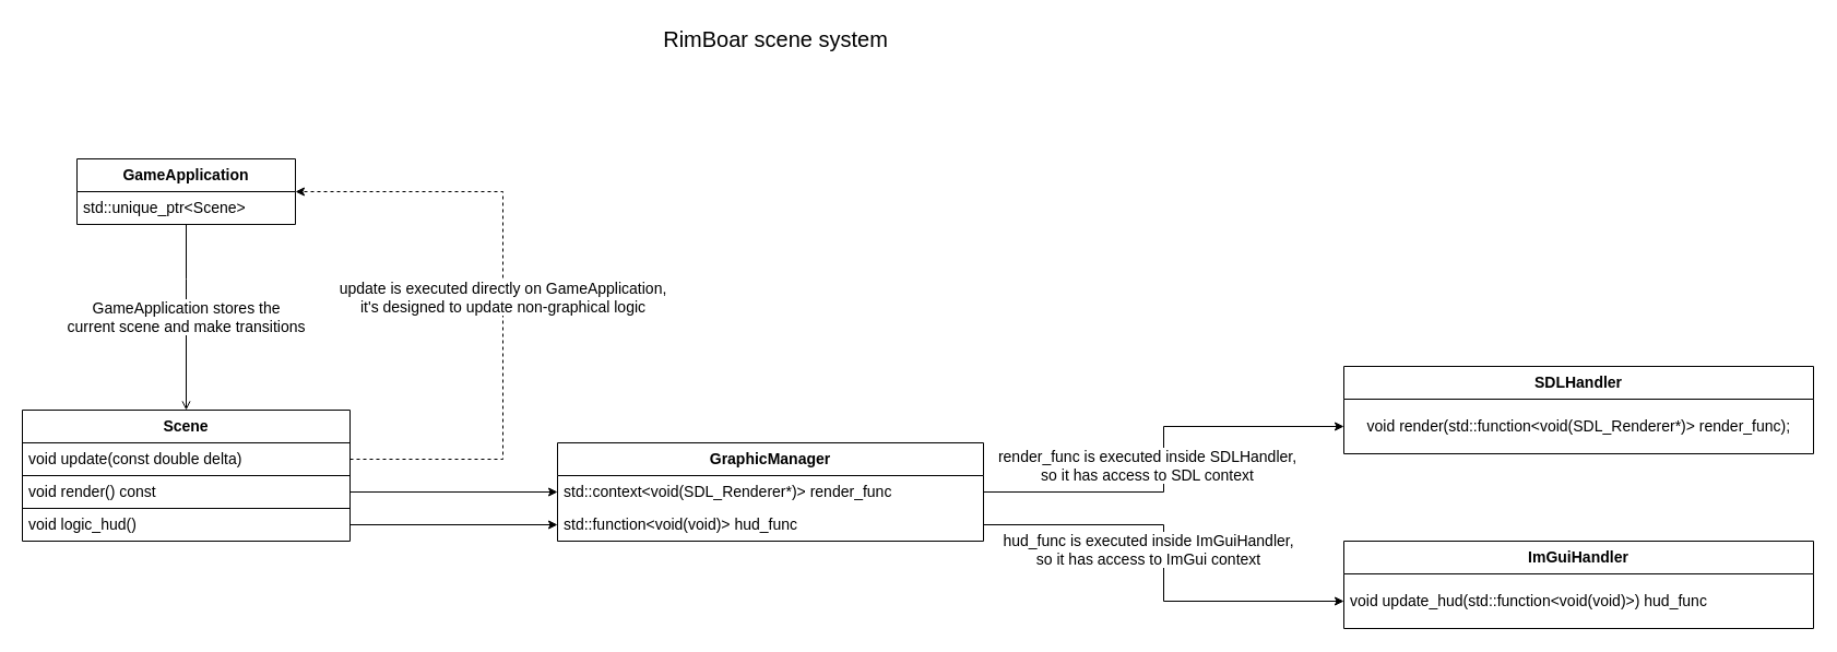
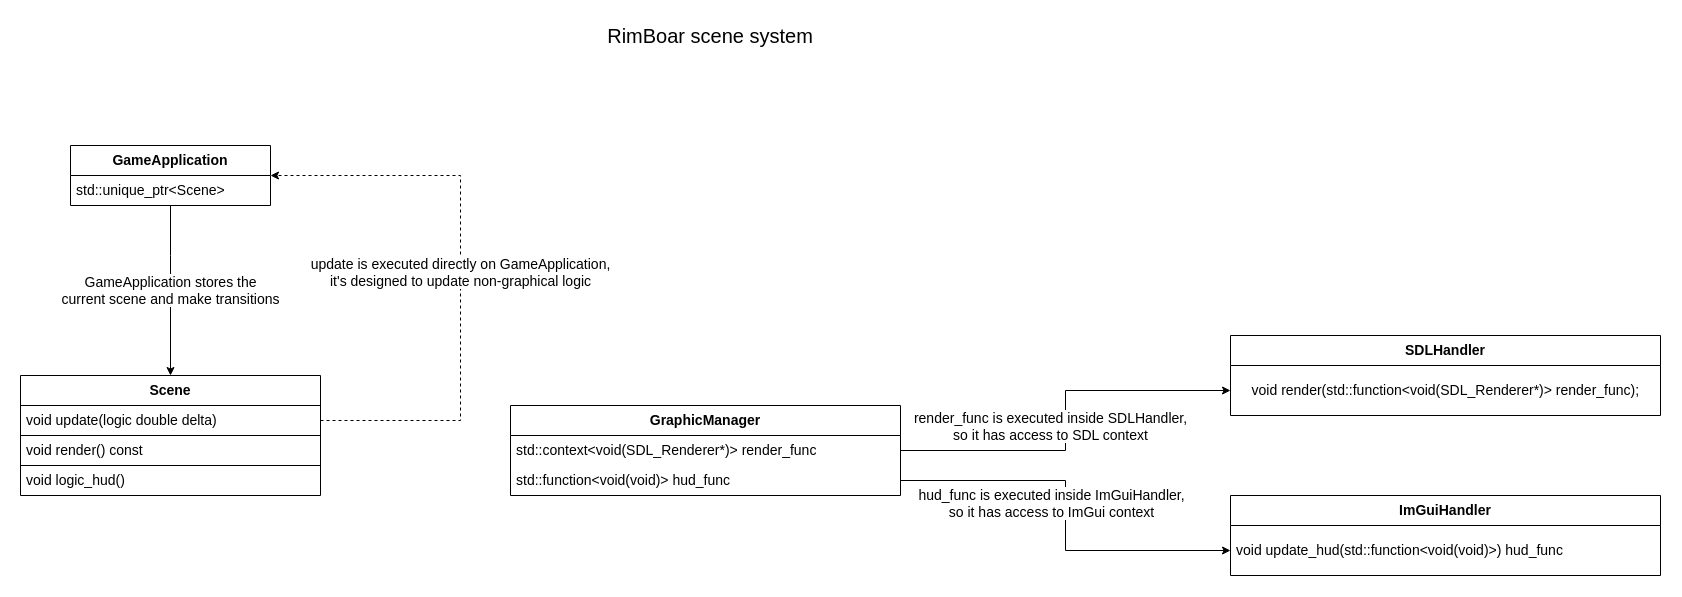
  <mxCell id="0" />
  <mxCell id="1" parent="0" />
  <mxCell id="2" value="Scene" style="swimlane;fontStyle=1;childLayout=stackLayout;horizontal=1;startSize=30;horizontalStack=0;resizeParent=1;resizeParentMax=0;resizeLast=0;collapsible=1;marginBottom=0;whiteSpace=wrap;html=1;fontSize=14;" vertex="1" parent="1"><mxGeometry x="20" y="375" width="300" height="120" as="geometry" /></mxCell>
- <mxCell id="3" value="void update(const double delta)" style="text;strokeColor=default;fillColor=none;align=left;verticalAlign=middle;spacingLeft=4;spacingRight=4;overflow=hidden;points=[[0,0.5],[1,0.5]];portConstraint=eastwest;rotatable=0;whiteSpace=wrap;html=1;fontSize=14;" vertex="1" parent="2"><mxGeometry y="30" width="300" height="30" as="geometry" /></mxCell>
+ <mxCell id="3" value="void update(logic double delta)" style="text;strokeColor=default;fillColor=none;align=left;verticalAlign=middle;spacingLeft=4;spacingRight=4;overflow=hidden;points=[[0,0.5],[1,0.5]];portConstraint=eastwest;rotatable=0;whiteSpace=wrap;html=1;fontSize=14;" vertex="1" parent="2"><mxGeometry y="30" width="300" height="30" as="geometry" /></mxCell>
  <mxCell id="4" value="void render() const" style="text;strokeColor=default;fillColor=none;align=left;verticalAlign=middle;spacingLeft=4;spacingRight=4;overflow=hidden;points=[[0,0.5],[1,0.5]];portConstraint=eastwest;rotatable=0;whiteSpace=wrap;html=1;fontSize=14;" vertex="1" parent="2"><mxGeometry y="60" width="300" height="30" as="geometry" /></mxCell>
  <mxCell id="5" value="void logic_hud()" style="text;strokeColor=none;fillColor=none;align=left;verticalAlign=middle;spacingLeft=4;spacingRight=4;overflow=hidden;points=[[0,0.5],[1,0.5]];portConstraint=eastwest;rotatable=0;whiteSpace=wrap;html=1;fontSize=14;" vertex="1" parent="2"><mxGeometry y="90" width="300" height="30" as="geometry" /></mxCell>
- <mxCell id="6" value="&lt;div&gt;GameApplication stores the&lt;/div&gt;&lt;div&gt;current scene and make transitions&lt;/div&gt;" style="edgeStyle=orthogonalEdgeStyle;rounded=0;orthogonalLoop=1;jettySize=auto;html=1;entryX=0.5;entryY=0;entryDx=0;entryDy=0;fontSize=14;exitX=0.5;exitY=1;exitDx=0;exitDy=0;exitPerimeter=0;endArrow=open;" edge="1" parent="1" source="8" target="2"><mxGeometry x="0.003" relative="1" as="geometry"><Array as="points"><mxPoint x="170" y="255" /><mxPoint x="170" y="255" /></Array><mxPoint as="offset" /></mxGeometry></mxCell>
+ <mxCell id="6" value="&lt;div&gt;GameApplication stores the&lt;/div&gt;&lt;div&gt;current scene and make transitions&lt;/div&gt;" style="edgeStyle=orthogonalEdgeStyle;rounded=0;orthogonalLoop=1;jettySize=auto;html=1;entryX=0.5;entryY=0;entryDx=0;entryDy=0;fontSize=14;exitX=0.5;exitY=1;exitDx=0;exitDy=0;exitPerimeter=0;" edge="1" parent="1" source="8" target="2"><mxGeometry x="0.003" relative="1" as="geometry"><Array as="points"><mxPoint x="170" y="255" /><mxPoint x="170" y="255" /></Array><mxPoint as="offset" /></mxGeometry></mxCell>
  <mxCell id="7" value="GameApplication" style="swimlane;fontStyle=1;childLayout=stackLayout;horizontal=1;startSize=30;horizontalStack=0;resizeParent=1;resizeParentMax=0;resizeLast=0;collapsible=1;marginBottom=0;whiteSpace=wrap;html=1;fontSize=14;" vertex="1" parent="1"><mxGeometry x="70" y="145" width="200" height="60" as="geometry" /></mxCell>
  <mxCell id="8" value="std::unique_ptr&amp;lt;Scene&amp;gt;" style="text;strokeColor=none;fillColor=none;align=left;verticalAlign=middle;spacingLeft=4;spacingRight=4;overflow=hidden;points=[[0,0.5],[1,0.5]];portConstraint=eastwest;rotatable=0;whiteSpace=wrap;html=1;fontSize=14;" vertex="1" parent="7"><mxGeometry y="30" width="200" height="30" as="geometry" /></mxCell>
  <mxCell id="9" style="edgeStyle=orthogonalEdgeStyle;rounded=0;orthogonalLoop=1;jettySize=auto;html=1;exitX=1;exitY=0.5;exitDx=0;exitDy=0;fontSize=14;" edge="1" parent="7" source="8" target="8"><mxGeometry relative="1" as="geometry" /></mxCell>
  <mxCell id="10" value="SDLHandler" style="swimlane;fontStyle=1;childLayout=stackLayout;horizontal=1;startSize=30;horizontalStack=0;resizeParent=1;resizeParentMax=0;resizeLast=0;collapsible=1;marginBottom=0;whiteSpace=wrap;html=1;strokeColor=default;fillColor=none;fontSize=14;" vertex="1" parent="1"><mxGeometry x="1230" y="335" width="430" height="80" as="geometry" /></mxCell>
  <mxCell id="11" value="&amp;nbsp;&amp;nbsp;&amp;nbsp; void render(std::function&amp;lt;void(SDL_Renderer*)&amp;gt; render_func);" style="text;strokeColor=none;fillColor=none;align=left;verticalAlign=middle;spacingLeft=4;spacingRight=4;overflow=hidden;points=[[0,0.5],[1,0.5]];portConstraint=eastwest;rotatable=0;whiteSpace=wrap;html=1;fontSize=14;" vertex="1" parent="10"><mxGeometry y="30" width="430" height="50" as="geometry" /></mxCell>
  <mxCell id="12" value="&lt;div&gt;GraphicManager&lt;/div&gt;" style="swimlane;fontStyle=1;childLayout=stackLayout;horizontal=1;startSize=30;horizontalStack=0;resizeParent=1;resizeParentMax=0;resizeLast=0;collapsible=1;marginBottom=0;whiteSpace=wrap;html=1;strokeColor=default;fontSize=14;fillColor=none;" vertex="1" parent="1"><mxGeometry x="510" y="405" width="390" height="90" as="geometry" /></mxCell>
  <mxCell id="13" value="std::context&amp;lt;void(SDL_Renderer*)&amp;gt; render_func" style="text;strokeColor=none;fillColor=none;align=left;verticalAlign=middle;spacingLeft=4;spacingRight=4;overflow=hidden;points=[[0,0.5],[1,0.5]];portConstraint=eastwest;rotatable=0;whiteSpace=wrap;html=1;fontSize=14;" vertex="1" parent="12"><mxGeometry y="30" width="390" height="30" as="geometry" /></mxCell>
  <mxCell id="14" value="std::function&amp;lt;void(void)&amp;gt; hud_func" style="text;strokeColor=none;fillColor=none;align=left;verticalAlign=middle;spacingLeft=4;spacingRight=4;overflow=hidden;points=[[0,0.5],[1,0.5]];portConstraint=eastwest;rotatable=0;whiteSpace=wrap;html=1;fontSize=14;" vertex="1" parent="12"><mxGeometry y="60" width="390" height="30" as="geometry" /></mxCell>
- <mxCell id="15" style="edgeStyle=orthogonalEdgeStyle;rounded=0;orthogonalLoop=1;jettySize=auto;html=1;entryX=0;entryY=0.5;entryDx=0;entryDy=0;fontSize=14;" edge="1" parent="1" source="4" target="13"><mxGeometry relative="1" as="geometry" /></mxCell>
- <mxCell id="16" style="edgeStyle=orthogonalEdgeStyle;rounded=0;orthogonalLoop=1;jettySize=auto;html=1;entryX=0;entryY=0.5;entryDx=0;entryDy=0;fontSize=14;" edge="1" parent="1" source="5" target="14"><mxGeometry relative="1" as="geometry" /></mxCell>
  <mxCell id="17" value="&lt;div&gt;render_func is executed inside SDLHandler,&lt;/div&gt;&lt;div&gt;so it has access to SDL context&lt;br&gt;&lt;/div&gt;" style="edgeStyle=orthogonalEdgeStyle;rounded=0;orthogonalLoop=1;jettySize=auto;html=1;entryX=0;entryY=0.5;entryDx=0;entryDy=0;fontSize=14;" edge="1" parent="1" source="13" target="11"><mxGeometry x="-0.029" y="15" relative="1" as="geometry"><mxPoint as="offset" /></mxGeometry></mxCell>
  <mxCell id="18" value="ImGuiHandler" style="swimlane;fontStyle=1;childLayout=stackLayout;horizontal=1;startSize=30;horizontalStack=0;resizeParent=1;resizeParentMax=0;resizeLast=0;collapsible=1;marginBottom=0;whiteSpace=wrap;html=1;strokeColor=default;fillColor=none;fontSize=14;" vertex="1" parent="1"><mxGeometry x="1230" y="495" width="430" height="80" as="geometry" /></mxCell>
  <mxCell id="19" value="void update_hud(std::function&amp;lt;void(void)&amp;gt;) hud_func" style="text;strokeColor=none;fillColor=none;align=left;verticalAlign=middle;spacingLeft=4;spacingRight=4;overflow=hidden;points=[[0,0.5],[1,0.5]];portConstraint=eastwest;rotatable=0;whiteSpace=wrap;html=1;fontSize=14;" vertex="1" parent="18"><mxGeometry y="30" width="430" height="50" as="geometry" /></mxCell>
  <mxCell id="20" style="edgeStyle=orthogonalEdgeStyle;rounded=0;orthogonalLoop=1;jettySize=auto;html=1;entryX=0;entryY=0.5;entryDx=0;entryDy=0;fontSize=14;" edge="1" parent="1" source="14" target="19"><mxGeometry relative="1" as="geometry" /></mxCell>
  <mxCell id="21" value="&lt;div&gt;hud_func is executed inside ImGuiHandler,&lt;/div&gt;&lt;div&gt;so it has access to ImGui context&lt;br&gt;&lt;/div&gt;" style="edgeLabel;html=1;align=center;verticalAlign=middle;resizable=0;points=[];fontSize=14;" vertex="1" connectable="0" parent="20"><mxGeometry x="-0.065" y="-1" relative="1" as="geometry"><mxPoint x="-14" as="offset" /></mxGeometry></mxCell>
  <mxCell id="22" value="&lt;div&gt;update is executed directly on GameApplication,&lt;/div&gt;&lt;div&gt;it's designed to update non-graphical logic&lt;br&gt;&lt;/div&gt;" style="edgeStyle=orthogonalEdgeStyle;rounded=0;orthogonalLoop=1;jettySize=auto;html=1;entryX=1;entryY=0.5;entryDx=0;entryDy=0;fontSize=14;exitX=1;exitY=0.5;exitDx=0;exitDy=0;dashed=1;" edge="1" parent="1" source="3" target="7"><mxGeometry relative="1" as="geometry"><Array as="points"><mxPoint x="460" y="420" /><mxPoint x="460" y="175" /></Array></mxGeometry></mxCell>
  <mxCell id="23" value="RimBoar scene system" style="text;html=1;strokeColor=none;fillColor=none;align=center;verticalAlign=middle;whiteSpace=wrap;rounded=0;fontSize=20;" vertex="1" parent="1"><mxGeometry x="585" y="20" width="250" height="30" as="geometry" /></mxCell>
